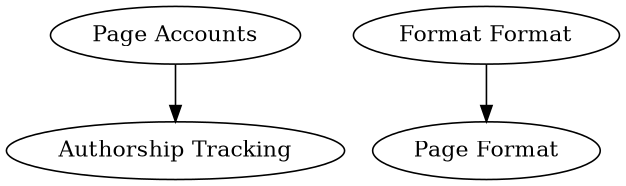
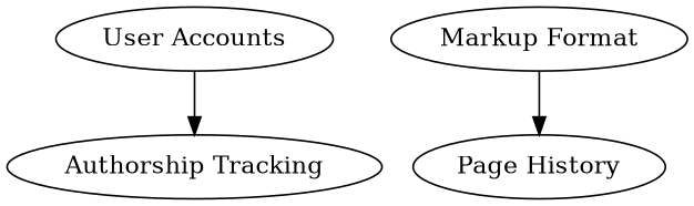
  digraph {
-   n1 [label="Page Accounts"]
+   n1 [label="User Accounts"]
    n2 [label="Authorship Tracking"]
-   n3 [label="Page Format"]
-   n4 [label="Format Format"]
+   n3 [label="Page History"]
+   n4 [label="Markup Format"]
    n1 -> n2
    n4 -> n3
  }
